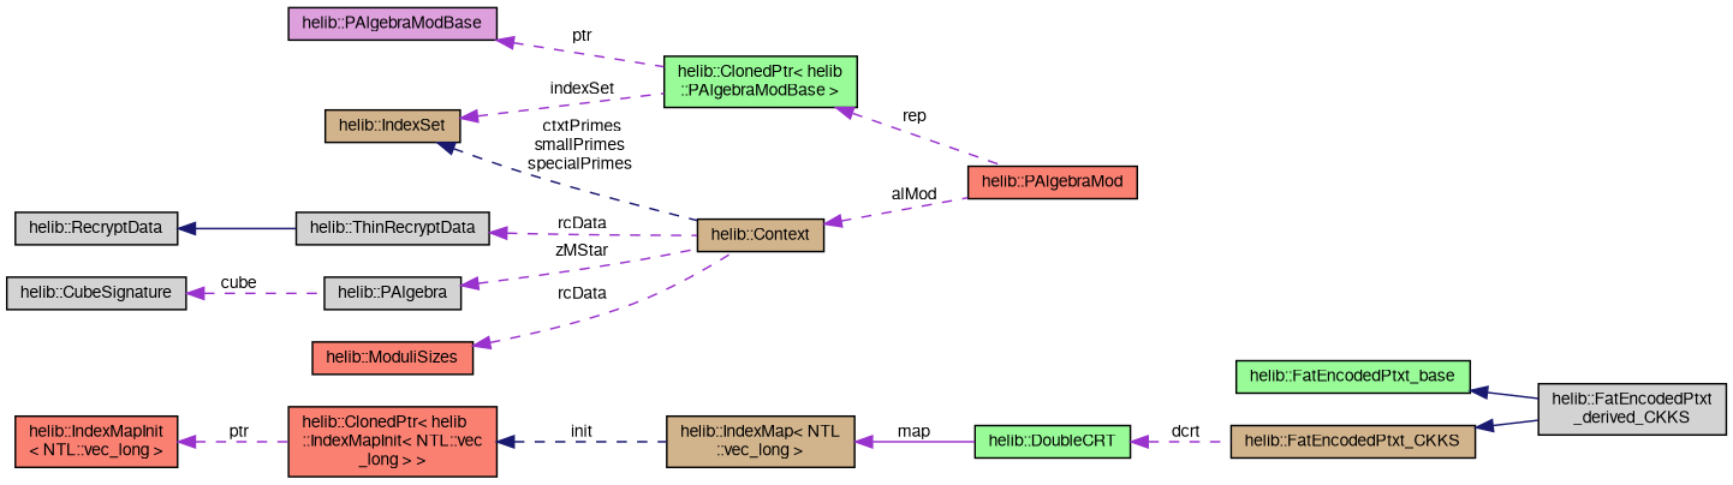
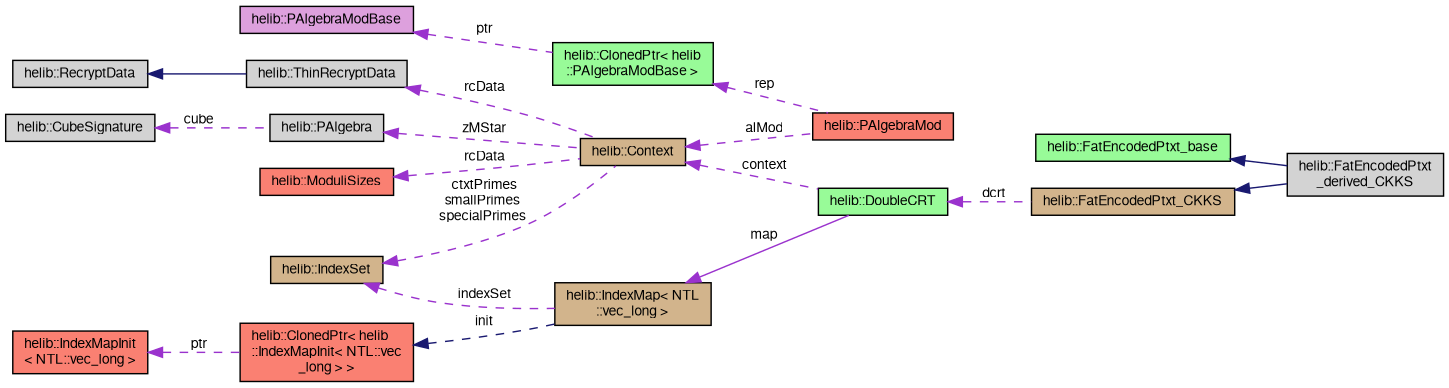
  digraph {
    rankdir=LR
    node [color=black fillcolor=lightgrey fontname=FreeSans fontsize=10 shape=record style=filled]
    edge [color=darkorchid3 dir=back fontname=FreeSans fontsize=10 labelfontname=FreeSans labelfontsize=10 style=dashed]
    n1 [fontcolor=black height=0.2 label="helib::FatEncodedPtxt\l_derived_CKKS" width=0.4]
    n2 [fillcolor=palegreen height=0.2 label="helib::FatEncodedPtxt_base" width=0.4]
    n3 [fillcolor=tan height=0.2 label="helib::FatEncodedPtxt_CKKS" width=0.4]
    n4 [fillcolor=palegreen height=0.2 label="helib::DoubleCRT" width=0.4]
    n5 [fillcolor=tan height=0.2 label="helib::Context" width=0.4]
    n6 [fillcolor=salmon height=0.2 label="helib::PAlgebraMod" width=0.4]
    n7 [fillcolor=salmon height=0.2 label="helib::ModuliSizes" width=0.4]
    n8 [height=0.2 label="helib::ThinRecryptData" width=0.4]
    n9 [height=0.2 label="helib::RecryptData" width=0.4]
    n10 [fillcolor=tan height=0.2 label="helib::IndexSet" width=0.4]
    n11 [fillcolor=tan height=0.2 label="helib::IndexMap\< NTL\l::vec_long \>" width=0.4]
    n12 [height=0.2 label="helib::PAlgebra" width=0.4]
    n13 [height=0.2 label="helib::CubeSignature" width=0.4]
    n14 [fillcolor=palegreen height=0.2 label="helib::ClonedPtr\< helib\l::PAlgebraModBase \>" width=0.4]
    n15 [fillcolor=plum height=0.2 label="helib::PAlgebraModBase" width=0.4]
    n16 [fillcolor=salmon height=0.2 label="helib::ClonedPtr\< helib\l::IndexMapInit\< NTL::vec\l_long \> \>" width=0.4]
    n17 [fillcolor=salmon height=0.2 label="helib::IndexMapInit\l\< NTL::vec_long \>" width=0.4]
    n2 -> n1 [color=midnightblue style=solid]
    n3 -> n1 [color=midnightblue style=solid]
    n4 -> n3 [label=" dcrt"]
+   n5 -> n4 [label=" context"]
    n5 -> n6 [label=" alMod"]
    n7 -> n5 [label=" rcData"]
    n8 -> n5 [label=" rcData"]
    n9 -> n8 [color=midnightblue style=solid]
-   n10 -> n5 [color=midnightblue label=" ctxtPrimes\nsmallPrimes\nspecialPrimes"]
-   n10 -> n14 [label=" indexSet"]
+   n10 -> n5 [label=" ctxtPrimes\nsmallPrimes\nspecialPrimes"]
+   n10 -> n11 [label=" indexSet"]
    n11 -> n4 [label=" map" style=solid]
    n12 -> n5 [label=" zMStar"]
    n13 -> n12 [label=" cube"]
    n14 -> n6 [label=" rep"]
    n15 -> n14 [label=" ptr"]
    n16 -> n11 [color=midnightblue label=" init"]
    n17 -> n16 [label=" ptr"]
  }
